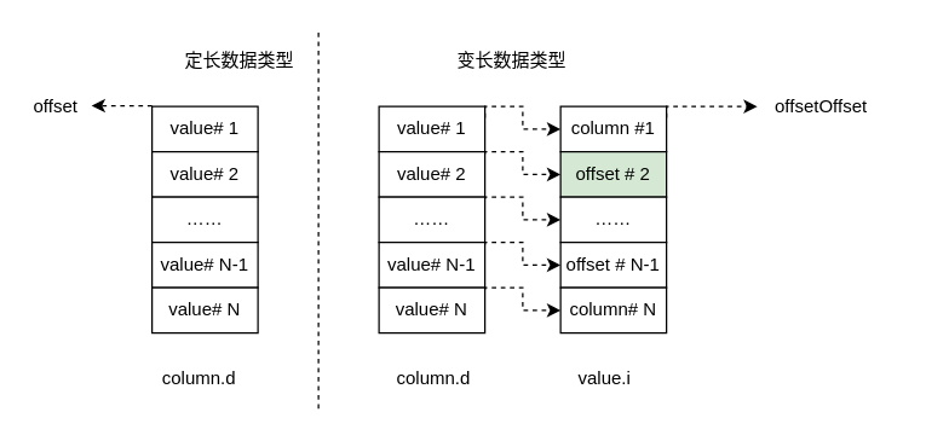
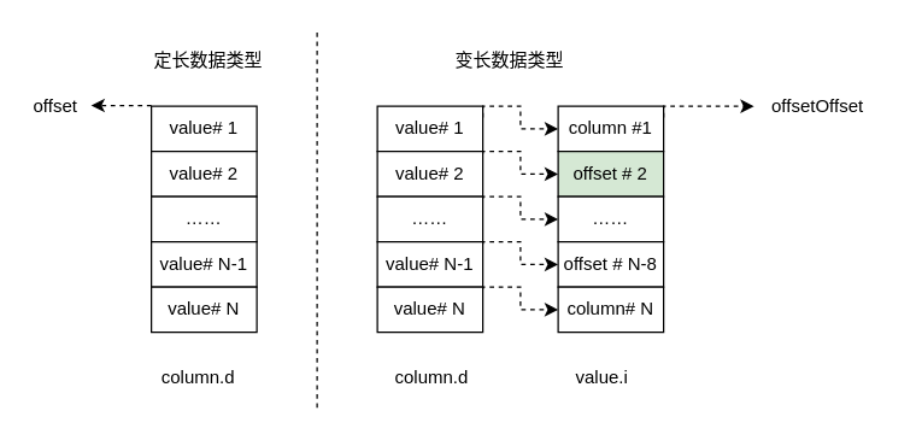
  <mxCell id="0" />
  <mxCell id="1" parent="0" />
  <mxCell id="2" value="value# 1" style="rounded=0;whiteSpace=wrap;html=1;" vertex="1" parent="1"><mxGeometry x="100" y="70" width="70" height="30" as="geometry" /></mxCell>
  <mxCell id="3" value="value# 2" style="rounded=0;whiteSpace=wrap;html=1;" vertex="1" parent="1"><mxGeometry x="100" y="100" width="70" height="30" as="geometry" /></mxCell>
  <mxCell id="4" value="……" style="rounded=0;whiteSpace=wrap;html=1;" vertex="1" parent="1"><mxGeometry x="100" y="130" width="70" height="30" as="geometry" /></mxCell>
  <mxCell id="5" value="value# N-1" style="rounded=0;whiteSpace=wrap;html=1;" vertex="1" parent="1"><mxGeometry x="100" y="160" width="70" height="30" as="geometry" /></mxCell>
  <mxCell id="6" value="value# N" style="rounded=0;whiteSpace=wrap;html=1;" vertex="1" parent="1"><mxGeometry x="100" y="190" width="70" height="30" as="geometry" /></mxCell>
  <mxCell id="7" style="edgeStyle=orthogonalEdgeStyle;rounded=0;orthogonalLoop=1;jettySize=auto;html=1;exitX=1;exitY=0.25;exitDx=0;exitDy=0;entryX=0;entryY=0.5;entryDx=0;entryDy=0;dashed=1;" edge="1" parent="1" source="8" target="14"><mxGeometry relative="1" as="geometry"><Array as="points"><mxPoint x="320" y="70" /><mxPoint x="345" y="70" /><mxPoint x="345" y="85" /></Array></mxGeometry></mxCell>
  <mxCell id="8" value="value# 1" style="rounded=0;whiteSpace=wrap;html=1;" vertex="1" parent="1"><mxGeometry x="250" y="70" width="70" height="30" as="geometry" /></mxCell>
  <mxCell id="9" style="edgeStyle=orthogonalEdgeStyle;rounded=0;orthogonalLoop=1;jettySize=auto;html=1;exitX=1;exitY=0.05;exitDx=0;exitDy=0;entryX=0;entryY=0.5;entryDx=0;entryDy=0;exitPerimeter=0;dashed=1;" edge="1" parent="1" source="10" target="15"><mxGeometry relative="1" as="geometry"><Array as="points"><mxPoint x="320" y="100" /><mxPoint x="345" y="100" /><mxPoint x="345" y="115" /></Array></mxGeometry></mxCell>
  <mxCell id="10" value="value# 2" style="rounded=0;whiteSpace=wrap;html=1;" vertex="1" parent="1"><mxGeometry x="250" y="100" width="70" height="30" as="geometry" /></mxCell>
  <mxCell id="11" value="……" style="rounded=0;whiteSpace=wrap;html=1;" vertex="1" parent="1"><mxGeometry x="250" y="130" width="70" height="30" as="geometry" /></mxCell>
  <mxCell id="12" value="value# N-1" style="rounded=0;whiteSpace=wrap;html=1;" vertex="1" parent="1"><mxGeometry x="250" y="160" width="70" height="30" as="geometry" /></mxCell>
  <mxCell id="13" value="value# N" style="rounded=0;whiteSpace=wrap;html=1;" vertex="1" parent="1"><mxGeometry x="250" y="190" width="70" height="30" as="geometry" /></mxCell>
  <mxCell id="14" value="column #1" style="rounded=0;whiteSpace=wrap;html=1;" vertex="1" parent="1"><mxGeometry x="370" y="70" width="70" height="30" as="geometry" /></mxCell>
  <mxCell id="15" value="offset # 2" style="rounded=0;whiteSpace=wrap;html=1;fillColor=#d5e8d4;" vertex="1" parent="1"><mxGeometry x="370" y="100" width="70" height="30" as="geometry" /></mxCell>
  <mxCell id="16" value="……" style="rounded=0;whiteSpace=wrap;html=1;" vertex="1" parent="1"><mxGeometry x="370" y="130" width="70" height="30" as="geometry" /></mxCell>
- <mxCell id="17" value="offset # N-1" style="rounded=0;whiteSpace=wrap;html=1;" vertex="1" parent="1"><mxGeometry x="370" y="160" width="70" height="30" as="geometry" /></mxCell>
+ <mxCell id="17" value="offset # N-8" style="rounded=0;whiteSpace=wrap;html=1;" vertex="1" parent="1"><mxGeometry x="370" y="160" width="70" height="30" as="geometry" /></mxCell>
  <mxCell id="18" value="column# N" style="rounded=0;whiteSpace=wrap;html=1;" vertex="1" parent="1"><mxGeometry x="370" y="190" width="70" height="30" as="geometry" /></mxCell>
  <mxCell id="19" value="" style="endArrow=none;dashed=1;html=1;" edge="1" parent="1"><mxGeometry width="50" height="50" relative="1" as="geometry"><mxPoint x="210" y="270" as="sourcePoint" /><mxPoint x="210" y="20" as="targetPoint" /></mxGeometry></mxCell>
- <mxCell id="20" value="定长数据类型" style="text;html=1;resizable=0;points=[];autosize=1;align=left;verticalAlign=top;spacingTop=-4;" vertex="1" parent="1"><mxGeometry x="120" y="30" width="90" height="20" as="geometry" /></mxCell>
+ <mxCell id="20" value="定长数据类型" style="text;html=1;resizable=0;points=[];autosize=1;align=left;verticalAlign=top;spacingTop=-4;" vertex="1" parent="1"><mxGeometry x="100" y="30" width="90" height="20" as="geometry" /></mxCell>
  <mxCell id="21" value="变长数据类型" style="text;html=1;resizable=0;points=[];autosize=1;align=left;verticalAlign=top;spacingTop=-4;" vertex="1" parent="1"><mxGeometry x="300" y="30" width="90" height="20" as="geometry" /></mxCell>
  <mxCell id="22" value="column.d" style="text;html=1;resizable=0;points=[];autosize=1;align=left;verticalAlign=top;spacingTop=-4;" vertex="1" parent="1"><mxGeometry x="105" y="240" width="60" height="20" as="geometry" /></mxCell>
  <mxCell id="23" value="column.d" style="text;html=1;resizable=0;points=[];autosize=1;align=left;verticalAlign=top;spacingTop=-4;" vertex="1" parent="1"><mxGeometry x="260" y="240" width="60" height="20" as="geometry" /></mxCell>
  <mxCell id="24" value="value.i" style="text;html=1;resizable=0;points=[];autosize=1;align=left;verticalAlign=top;spacingTop=-4;" vertex="1" parent="1"><mxGeometry x="380" y="240" width="60" height="20" as="geometry" /></mxCell>
  <mxCell id="25" style="edgeStyle=orthogonalEdgeStyle;rounded=0;orthogonalLoop=1;jettySize=auto;html=1;exitX=1;exitY=0.05;exitDx=0;exitDy=0;entryX=0;entryY=0.5;entryDx=0;entryDy=0;exitPerimeter=0;dashed=1;" edge="1" parent="1"><mxGeometry relative="1" as="geometry"><mxPoint x="320" y="131.5" as="sourcePoint" /><mxPoint x="370" y="145" as="targetPoint" /><Array as="points"><mxPoint x="320" y="130" /><mxPoint x="345" y="130" /><mxPoint x="345" y="145" /></Array></mxGeometry></mxCell>
  <mxCell id="26" style="edgeStyle=orthogonalEdgeStyle;rounded=0;orthogonalLoop=1;jettySize=auto;html=1;exitX=1;exitY=0.05;exitDx=0;exitDy=0;entryX=0;entryY=0.5;entryDx=0;entryDy=0;exitPerimeter=0;dashed=1;" edge="1" parent="1"><mxGeometry relative="1" as="geometry"><mxPoint x="320" y="161.5" as="sourcePoint" /><mxPoint x="370" y="175" as="targetPoint" /><Array as="points"><mxPoint x="320" y="160" /><mxPoint x="345" y="160" /><mxPoint x="345" y="175" /></Array></mxGeometry></mxCell>
  <mxCell id="27" style="edgeStyle=orthogonalEdgeStyle;rounded=0;orthogonalLoop=1;jettySize=auto;html=1;exitX=1;exitY=0.05;exitDx=0;exitDy=0;entryX=0;entryY=0.5;entryDx=0;entryDy=0;exitPerimeter=0;dashed=1;" edge="1" parent="1"><mxGeometry relative="1" as="geometry"><mxPoint x="320" y="191.5" as="sourcePoint" /><mxPoint x="370" y="205" as="targetPoint" /><Array as="points"><mxPoint x="320" y="190" /><mxPoint x="345" y="190" /><mxPoint x="345" y="205" /></Array></mxGeometry></mxCell>
  <mxCell id="28" style="edgeStyle=orthogonalEdgeStyle;rounded=0;orthogonalLoop=1;jettySize=auto;html=1;exitX=1;exitY=0.25;exitDx=0;exitDy=0;dashed=1;" edge="1" parent="1"><mxGeometry relative="1" as="geometry"><mxPoint x="440" y="77.5" as="sourcePoint" /><mxPoint x="500" y="70" as="targetPoint" /><Array as="points"><mxPoint x="440" y="70" /><mxPoint x="490" y="70" /></Array></mxGeometry></mxCell>
  <mxCell id="29" value="offsetOffset" style="text;html=1;resizable=0;points=[];autosize=1;align=left;verticalAlign=top;spacingTop=-4;" vertex="1" parent="1"><mxGeometry x="510" y="60" width="80" height="20" as="geometry" /></mxCell>
  <mxCell id="30" value="offset" style="text;html=1;resizable=0;points=[];autosize=1;align=left;verticalAlign=top;spacingTop=-4;" vertex="1" parent="1"><mxGeometry x="20" y="60" width="40" height="20" as="geometry" /></mxCell>
  <mxCell id="31" style="edgeStyle=orthogonalEdgeStyle;rounded=0;orthogonalLoop=1;jettySize=auto;html=1;dashed=1;" edge="1" parent="1"><mxGeometry relative="1" as="geometry"><mxPoint x="100" y="69.5" as="sourcePoint" /><mxPoint x="60" y="69.5" as="targetPoint" /><Array as="points"><mxPoint x="80" y="69" /><mxPoint x="130" y="69" /></Array></mxGeometry></mxCell>
